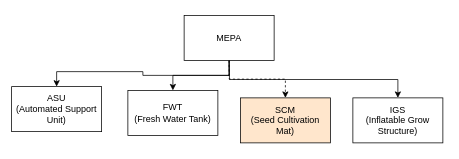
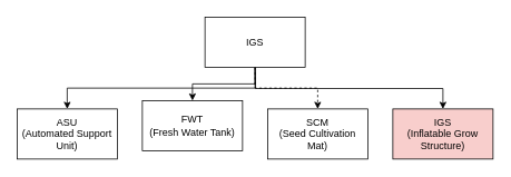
  <mxCell id="0" />
  <mxCell id="1" parent="0" />
  <mxCell id="2" style="edgeStyle=orthogonalEdgeStyle;rounded=0;orthogonalLoop=1;jettySize=auto;html=1;exitX=0.5;exitY=1;exitDx=0;exitDy=0;entryX=0.5;entryY=0;entryDx=0;entryDy=0;" parent="1" source="5" target="6" edge="1"><mxGeometry relative="1" as="geometry" /></mxCell>
  <mxCell id="3" style="edgeStyle=orthogonalEdgeStyle;rounded=0;orthogonalLoop=1;jettySize=auto;html=1;entryX=0.5;entryY=0;entryDx=0;entryDy=0;" parent="1" source="5" target="7" edge="1"><mxGeometry relative="1" as="geometry" /></mxCell>
  <mxCell id="4" style="edgeStyle=orthogonalEdgeStyle;rounded=0;orthogonalLoop=1;jettySize=auto;html=1;exitX=0.5;exitY=1;exitDx=0;exitDy=0;entryX=0.5;entryY=0;entryDx=0;entryDy=0;dashed=1;" parent="1" source="5" target="8" edge="1"><mxGeometry relative="1" as="geometry" /></mxCell>
- <mxCell id="5" value="MEPA" style="rounded=0;whiteSpace=wrap;html=1;" parent="1" vertex="1"><mxGeometry x="245" y="20" width="120" height="60" as="geometry" /></mxCell>
- <mxCell id="6" value="ASU&lt;br&gt;(Automated Support Unit)" style="rounded=0;whiteSpace=wrap;html=1;" parent="1" vertex="1"><mxGeometry x="15" y="115" width="120" height="60" as="geometry" /></mxCell>
+ <mxCell id="5" value="IGS" style="rounded=0;whiteSpace=wrap;html=1;" parent="1" vertex="1"><mxGeometry x="245" y="20" width="120" height="60" as="geometry" /></mxCell>
+ <mxCell id="6" value="ASU&lt;br&gt;(Automated Support Unit)" style="rounded=0;whiteSpace=wrap;html=1;" parent="1" vertex="1"><mxGeometry x="20" y="130" width="120" height="60" as="geometry" /></mxCell>
  <mxCell id="7" value="FWT&lt;br&gt;(Fresh Water Tank)" style="rounded=0;whiteSpace=wrap;html=1;" parent="1" vertex="1"><mxGeometry x="170" y="120" width="120" height="60" as="geometry" /></mxCell>
- <mxCell id="8" value="SCM&lt;br&gt;(Seed Cultivation Mat)" style="rounded=0;whiteSpace=wrap;html=1;fillColor=#ffe6cc;" parent="1" vertex="1"><mxGeometry x="320" y="130" width="120" height="60" as="geometry" /></mxCell>
+ <mxCell id="8" value="SCM&lt;br&gt;(Seed Cultivation Mat)" style="rounded=0;whiteSpace=wrap;html=1;" parent="1" vertex="1"><mxGeometry x="320" y="130" width="120" height="60" as="geometry" /></mxCell>
  <mxCell id="9" style="edgeStyle=orthogonalEdgeStyle;rounded=0;orthogonalLoop=1;jettySize=auto;html=1;exitX=0.5;exitY=0;exitDx=0;exitDy=0;startArrow=classic;startFill=1;endArrow=none;endFill=0;" parent="1" source="10" edge="1"><mxGeometry relative="1" as="geometry"><mxPoint x="305" y="80" as="targetPoint" /></mxGeometry></mxCell>
- <mxCell id="10" value="IGS&lt;br&gt;(Inflatable Grow Structure)" style="rounded=0;whiteSpace=wrap;html=1;" parent="1" vertex="1"><mxGeometry x="470" y="130" width="120" height="60" as="geometry" /></mxCell>
+ <mxCell id="10" value="IGS&lt;br&gt;(Inflatable Grow Structure)" style="rounded=0;whiteSpace=wrap;html=1;fillColor=#f8cecc;" parent="1" vertex="1"><mxGeometry x="470" y="130" width="120" height="60" as="geometry" /></mxCell>
